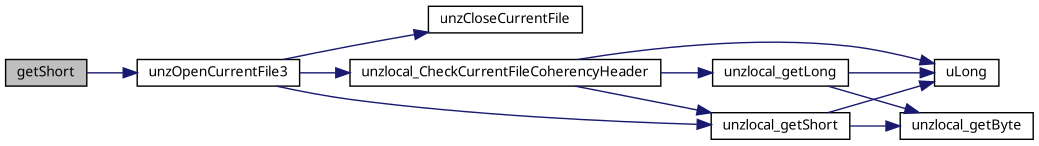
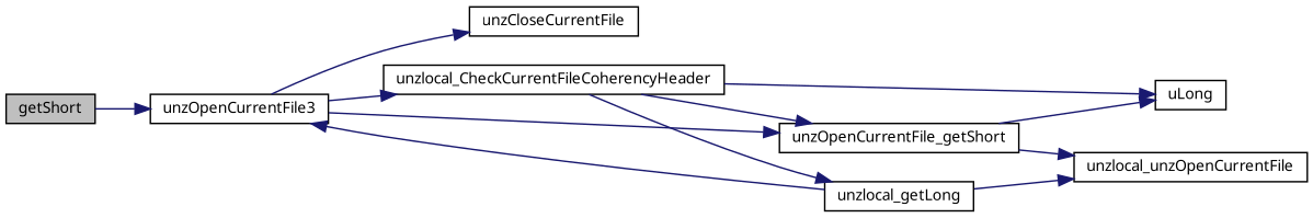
  digraph {
    rankdir=LR
    node [color=black fillcolor=white fontname="FreeSans.ttf" fontsize=10 shape=record style=filled]
    edge [color=midnightblue fontname="FreeSans.ttf" fontsize=10 labelfontname="FreeSans.ttf" labelfontsize=10 style=solid]
    n1 [fillcolor=grey75 fontcolor=black height=0.2 label=getShort width=0.4]
    n2 [height=0.2 label=unzOpenCurrentFile3 width=0.4]
    n3 [height=0.2 label=unzCloseCurrentFile width=0.4]
    n4 [height=0.2 label=unzlocal_CheckCurrentFileCoherencyHeader width=0.4]
-   n5 [height=0.2 label=unzlocal_getShort width=0.4]
+   n5 [height=0.2 label=unzOpenCurrentFile_getShort width=0.4]
    n6 [height=0.2 label=uLong width=0.4]
    n7 [height=0.2 label=unzlocal_getLong width=0.4]
-   n8 [height=0.2 label=unzlocal_getByte width=0.4]
+   n8 [height=0.2 label=unzlocal_unzOpenCurrentFile width=0.4]
    n1 -> n2
    n2 -> n3
    n2 -> n4
    n2 -> n5
    n4 -> n5
    n4 -> n6
    n4 -> n7
    n5 -> n6
    n5 -> n8
-   n7 -> n6
+   n7 -> n2
    n7 -> n8
  }
